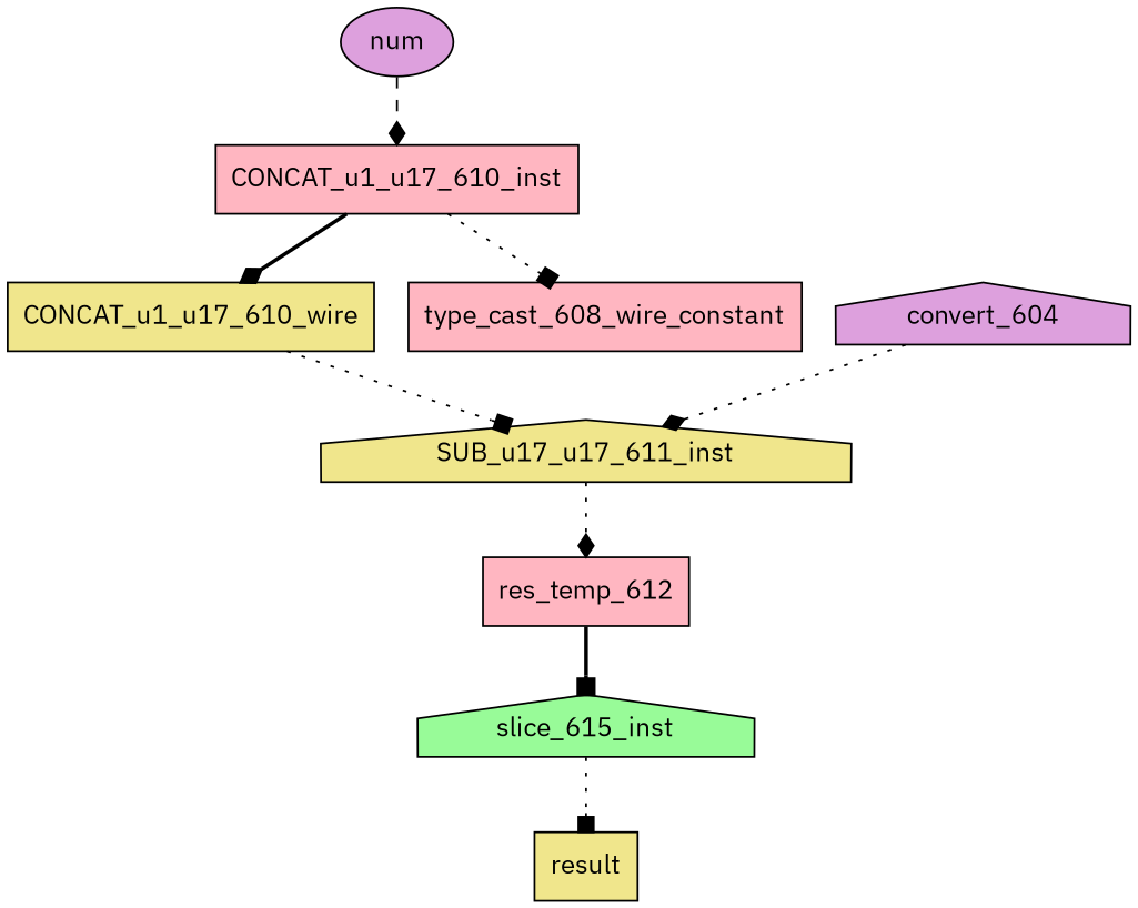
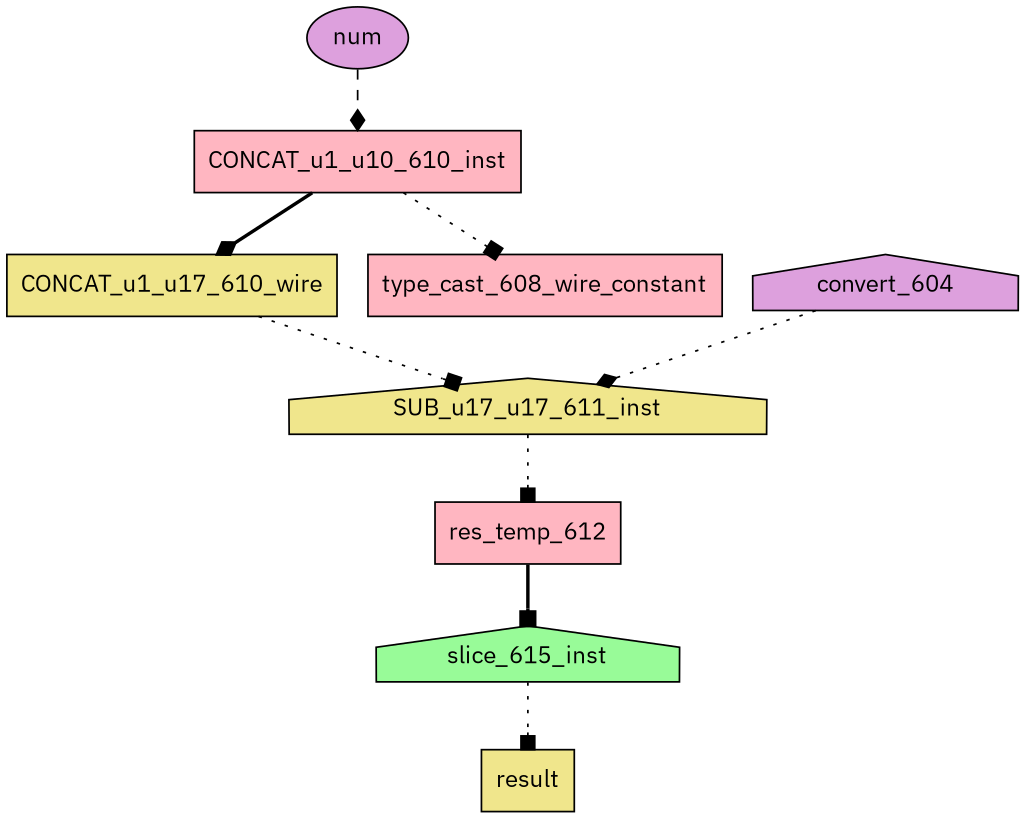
  digraph {
    fontname="IBM Plex Sans"
    node [fillcolor=khaki fontname="IBM Plex Sans" shape=box style=filled]
    edge [arrowhead=diamond fontname="IBM Plex Sans" style=dotted]
    SUB_u17_u17_611_inst [shape=house]
    CONCAT_u1_u17_610_wire
    res_temp_612 [fillcolor=lightpink]
    convert_604 [fillcolor=plum shape=house]
    slice_615_inst [fillcolor=palegreen shape=house]
    result
    type_cast_608_wire_constant [fillcolor=lightpink]
-   CONCAT_u1_u17_610_inst [fillcolor=lightpink]
+   CONCAT_u1_u17_610_inst [fillcolor=lightpink label=CONCAT_u1_u10_610_inst]
    num [fillcolor=plum shape=ellipse]
-   SUB_u17_u17_611_inst -> res_temp_612
+   SUB_u17_u17_611_inst -> res_temp_612 [arrowhead=box]
    CONCAT_u1_u17_610_wire -> SUB_u17_u17_611_inst [arrowhead=box]
    res_temp_612 -> slice_615_inst [arrowhead=box style=bold]
    convert_604 -> SUB_u17_u17_611_inst
    slice_615_inst -> result [arrowhead=box]
    CONCAT_u1_u17_610_inst -> CONCAT_u1_u17_610_wire [style=bold]
    CONCAT_u1_u17_610_inst -> type_cast_608_wire_constant [arrowhead=box]
    num -> CONCAT_u1_u17_610_inst [style=dashed]
  }
